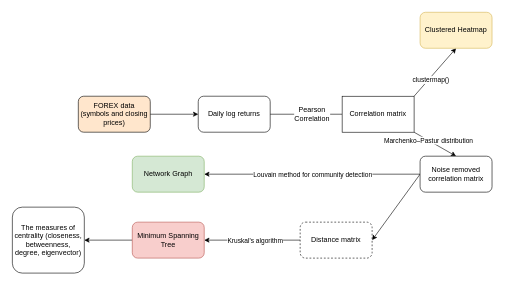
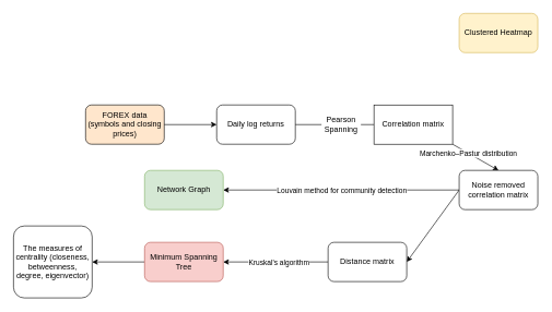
  <mxCell id="0" />
  <mxCell id="1" parent="0" />
  <mxCell id="2" value="FOREX data (symbols and closing prices)" style="rounded=1;whiteSpace=wrap;html=1;fillColor=#ffe6cc;" vertex="1" parent="1"><mxGeometry x="130" y="160" width="120" height="60" as="geometry" /></mxCell>
  <mxCell id="3" style="edgeStyle=orthogonalEdgeStyle;rounded=0;orthogonalLoop=1;jettySize=auto;html=1;exitX=1;exitY=0.5;exitDx=0;exitDy=0;entryX=0;entryY=0.5;entryDx=0;entryDy=0;" edge="1" parent="1" source="2" target="5"><mxGeometry relative="1" as="geometry"><mxPoint x="310" y="190" as="sourcePoint" /></mxGeometry></mxCell>
  <mxCell id="4" style="edgeStyle=orthogonalEdgeStyle;rounded=0;orthogonalLoop=1;jettySize=auto;html=1;exitX=1;exitY=0.5;exitDx=0;exitDy=0;entryX=0;entryY=0.5;entryDx=0;entryDy=0;startArrow=none;endArrow=none;" edge="1" parent="1" source="23" target="10"><mxGeometry relative="1" as="geometry" /></mxCell>
  <mxCell id="5" value="Daily log returns" style="rounded=1;whiteSpace=wrap;html=1;" vertex="1" parent="1"><mxGeometry x="330" y="160" width="120" height="60" as="geometry" /></mxCell>
- <mxCell id="6" style="rounded=0;orthogonalLoop=1;jettySize=auto;html=1;exitX=1;exitY=0;exitDx=0;exitDy=0;entryX=0.5;entryY=1;entryDx=0;entryDy=0;" edge="1" parent="1" source="10" target="11"><mxGeometry relative="1" as="geometry" /></mxCell>
- <mxCell id="7" value="clustermap()" style="edgeLabel;html=1;align=center;verticalAlign=middle;resizable=0;points=[];" vertex="1" connectable="0" parent="6"><mxGeometry x="-0.283" y="-3" relative="1" as="geometry"><mxPoint y="-1" as="offset" /></mxGeometry></mxCell>
  <mxCell id="8" style="edgeStyle=none;rounded=0;orthogonalLoop=1;jettySize=auto;html=1;exitX=1;exitY=1;exitDx=0;exitDy=0;entryX=0.5;entryY=0;entryDx=0;entryDy=0;" edge="1" parent="1" source="10" target="15"><mxGeometry relative="1" as="geometry" /></mxCell>
  <mxCell id="9" value="Marchenko–Pastur distribution" style="edgeLabel;html=1;align=center;verticalAlign=middle;resizable=0;points=[];" vertex="1" connectable="0" parent="8"><mxGeometry x="-0.324" relative="1" as="geometry"><mxPoint as="offset" /></mxGeometry></mxCell>
  <mxCell id="10" value="Correlation matrix" style="whiteSpace=wrap;html=1;rounded=0;" vertex="1" parent="1"><mxGeometry x="570" y="160" width="120" height="60" as="geometry" /></mxCell>
  <mxCell id="11" value="Clustered Heatmap" style="rounded=1;whiteSpace=wrap;html=1;fillColor=#fff2cc;strokeColor=#d6b656;" vertex="1" parent="1"><mxGeometry x="700" y="20" width="120" height="60" as="geometry" /></mxCell>
  <mxCell id="12" style="edgeStyle=none;rounded=0;orthogonalLoop=1;jettySize=auto;html=1;exitX=0;exitY=0.5;exitDx=0;exitDy=0;entryX=1;entryY=0.5;entryDx=0;entryDy=0;" edge="1" parent="1" source="15" target="19"><mxGeometry relative="1" as="geometry" /></mxCell>
  <mxCell id="13" value="Louvain method for community detection&lt;br&gt;" style="edgeLabel;html=1;align=center;verticalAlign=middle;resizable=0;points=[];" vertex="1" connectable="0" parent="12"><mxGeometry x="-0.291" relative="1" as="geometry"><mxPoint x="-52" as="offset" /></mxGeometry></mxCell>
  <mxCell id="14" style="edgeStyle=none;rounded=0;orthogonalLoop=1;jettySize=auto;html=1;exitX=0;exitY=0.5;exitDx=0;exitDy=0;entryX=1;entryY=0.5;entryDx=0;entryDy=0;" edge="1" parent="1" source="15" target="18"><mxGeometry relative="1" as="geometry" /></mxCell>
  <mxCell id="15" value="Noise removed correlation matrix" style="rounded=1;whiteSpace=wrap;html=1;" vertex="1" parent="1"><mxGeometry x="700" y="260" width="120" height="60" as="geometry" /></mxCell>
  <mxCell id="16" style="edgeStyle=none;rounded=0;orthogonalLoop=1;jettySize=auto;html=1;exitX=0;exitY=0.5;exitDx=0;exitDy=0;entryX=1;entryY=0.5;entryDx=0;entryDy=0;" edge="1" parent="1" source="18" target="21"><mxGeometry relative="1" as="geometry" /></mxCell>
  <mxCell id="17" value="Kruskal's algorithm" style="edgeLabel;html=1;align=center;verticalAlign=middle;resizable=0;points=[];" vertex="1" connectable="0" parent="16"><mxGeometry x="-0.189" relative="1" as="geometry"><mxPoint x="-11" as="offset" /></mxGeometry></mxCell>
- <mxCell id="18" value="Distance matrix" style="rounded=1;whiteSpace=wrap;html=1;dashed=1;" vertex="1" parent="1"><mxGeometry x="500" y="370" width="120" height="60" as="geometry" /></mxCell>
+ <mxCell id="18" value="Distance matrix" style="rounded=1;whiteSpace=wrap;html=1;" vertex="1" parent="1"><mxGeometry x="500" y="370" width="120" height="60" as="geometry" /></mxCell>
  <mxCell id="19" value="Network Graph" style="rounded=1;whiteSpace=wrap;html=1;fillColor=#d5e8d4;strokeColor=#82b366;" vertex="1" parent="1"><mxGeometry x="220" y="260" width="120" height="60" as="geometry" /></mxCell>
  <mxCell id="20" style="edgeStyle=none;rounded=0;orthogonalLoop=1;jettySize=auto;html=1;exitX=0;exitY=0.5;exitDx=0;exitDy=0;entryX=1;entryY=0.5;entryDx=0;entryDy=0;" edge="1" parent="1" source="21" target="22"><mxGeometry relative="1" as="geometry" /></mxCell>
  <mxCell id="21" value="Minimum Spanning Tree" style="rounded=1;whiteSpace=wrap;html=1;fillColor=#f8cecc;strokeColor=#b85450;" vertex="1" parent="1"><mxGeometry x="220" y="370" width="120" height="60" as="geometry" /></mxCell>
  <mxCell id="22" value="The measures of centrality (closeness, betweenness, degree, eigenvector)" style="rounded=1;whiteSpace=wrap;html=1;" vertex="1" parent="1"><mxGeometry x="20" y="345" width="120" height="110" as="geometry" /></mxCell>
- <mxCell id="23" value="Pearson Correlation" style="text;html=1;strokeColor=none;fillColor=none;align=center;verticalAlign=middle;whiteSpace=wrap;rounded=0;" vertex="1" parent="1"><mxGeometry x="490" y="175" width="60" height="30" as="geometry" /></mxCell>
+ <mxCell id="23" value="Pearson Spanning" style="text;html=1;strokeColor=none;fillColor=none;align=center;verticalAlign=middle;whiteSpace=wrap;rounded=0;" vertex="1" parent="1"><mxGeometry x="490" y="175" width="60" height="30" as="geometry" /></mxCell>
  <mxCell id="24" value="" style="edgeStyle=orthogonalEdgeStyle;rounded=0;orthogonalLoop=1;jettySize=auto;html=1;exitX=1;exitY=0.5;exitDx=0;exitDy=0;entryX=0;entryY=0.5;entryDx=0;entryDy=0;endArrow=none;" edge="1" parent="1" source="5" target="23"><mxGeometry relative="1" as="geometry"><mxPoint x="460" y="190" as="sourcePoint" /><mxPoint x="570" y="190" as="targetPoint" /></mxGeometry></mxCell>
  <mxCell id="25" style="edgeStyle=none;rounded=0;orthogonalLoop=1;jettySize=auto;html=1;exitX=0.5;exitY=0;exitDx=0;exitDy=0;" edge="1" parent="1" source="18" target="18"><mxGeometry relative="1" as="geometry" /></mxCell>
